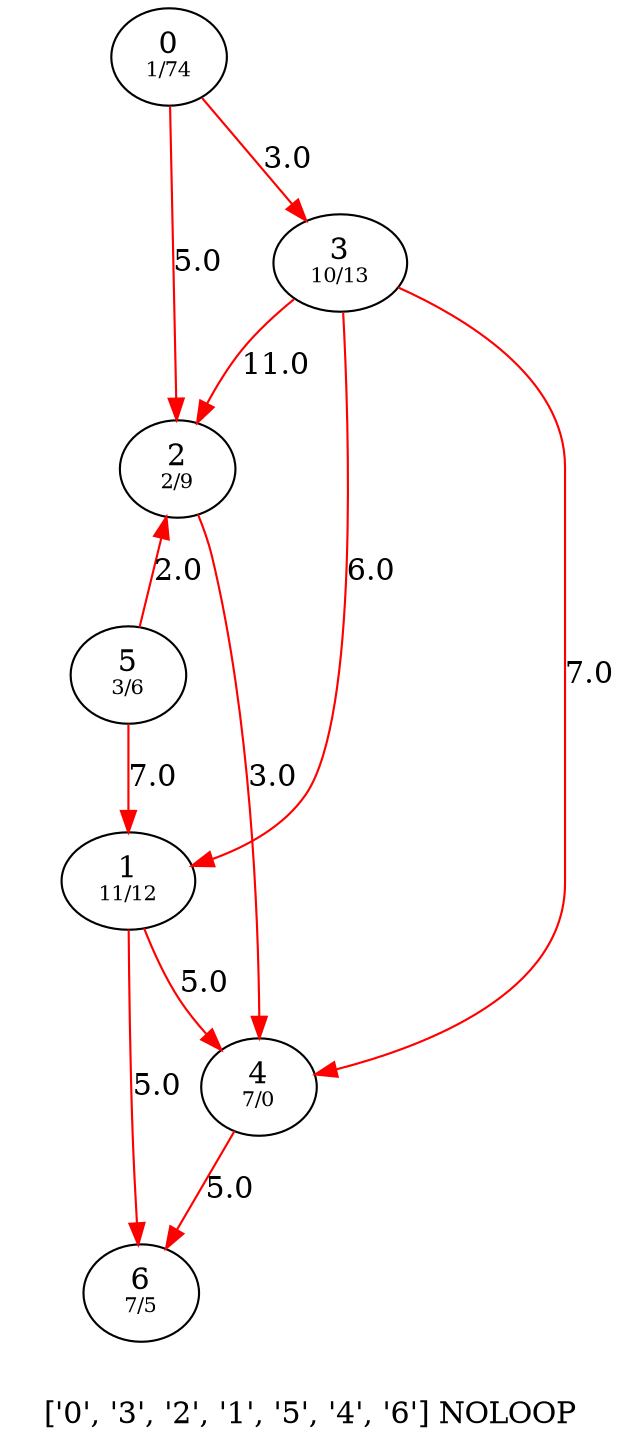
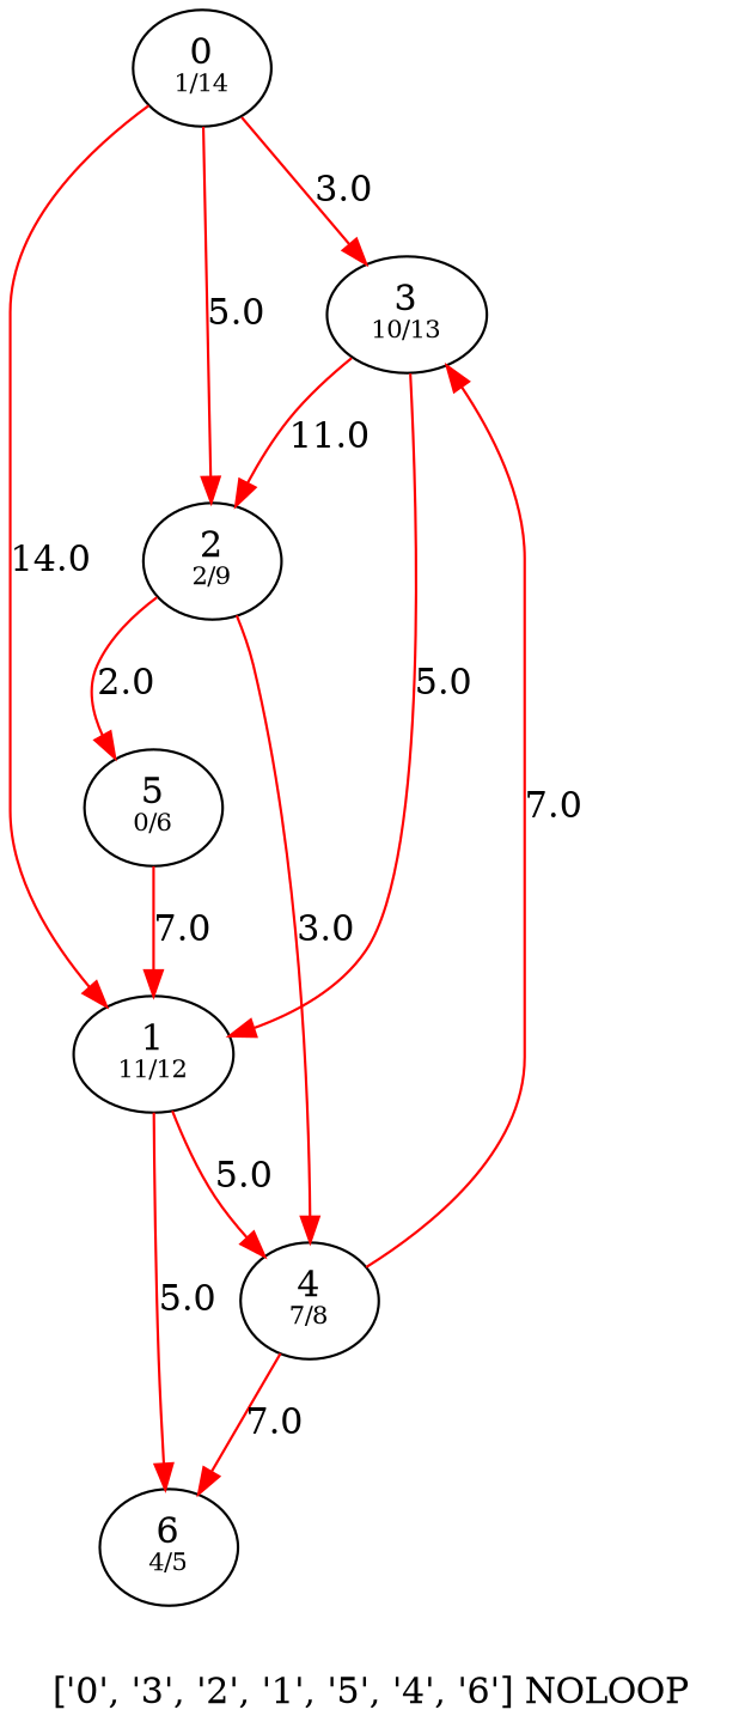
  digraph {
    label="['0', '3', '2', '1', '5', '4', '6'] NOLOOP"
    edge [color=red]
-   n1 [label=<0<BR /><FONT POINT-SIZE="10">1/74</FONT>>]
+   n1 [label=<0<BR /><FONT POINT-SIZE="10">1/14</FONT>>]
    n2 [label=<3<BR /><FONT POINT-SIZE="10">10/13</FONT>>]
    n3 [label=<2<BR /><FONT POINT-SIZE="10">2/9</FONT>>]
    n4 [label=<1<BR /><FONT POINT-SIZE="10">11/12</FONT>>]
-   n5 [label=<4<BR /><FONT POINT-SIZE="10">7/0</FONT>>]
-   n6 [label=<5<BR /><FONT POINT-SIZE="10">3/6</FONT>>]
-   n7 [label=<6<BR /><FONT POINT-SIZE="10">7/5</FONT>>]
+   n5 [label=<4<BR /><FONT POINT-SIZE="10">7/8</FONT>>]
+   n6 [label=<5<BR /><FONT POINT-SIZE="10">0/6</FONT>>]
+   n7 [label=<6<BR /><FONT POINT-SIZE="10">4/5</FONT>>]
    n1 -> n2 [label=3.0]
    n1 -> n3 [label=5.0]
+   n1 -> n4 [label=14.0]
    n2 -> n3 [label=11.0]
-   n2 -> n4 [label=6.0]
-   n2 -> n5 [label=7.0]
+   n2 -> n4 [label=5.0]
+   n5 -> n2 [label=7.0]
    n3 -> n5 [label=3.0]
-   n6 -> n3 [label=2.0]
+   n3 -> n6 [label=2.0]
    n4 -> n5 [label=5.0]
    n4 -> n7 [label=5.0]
-   n5 -> n7 [label=5.0]
+   n5 -> n7 [label=7.0]
    n6 -> n4 [label=7.0]
  }
